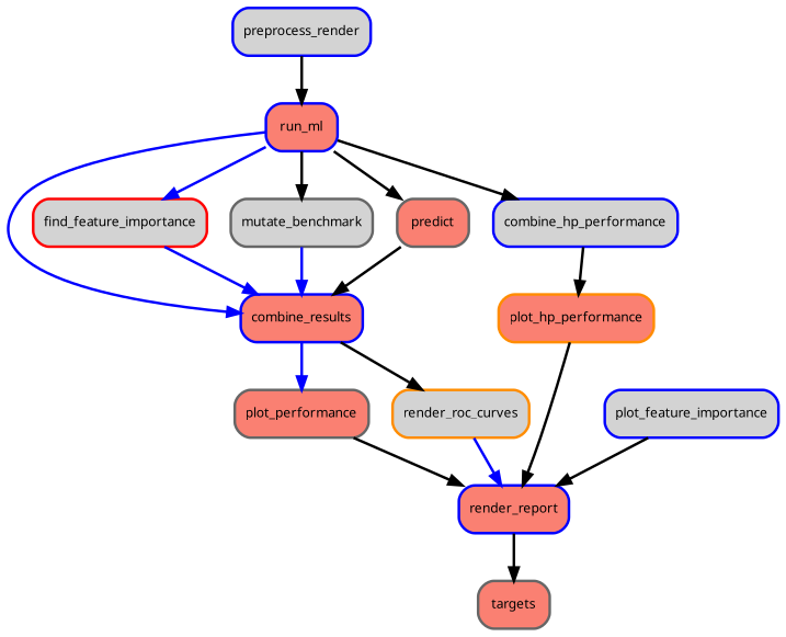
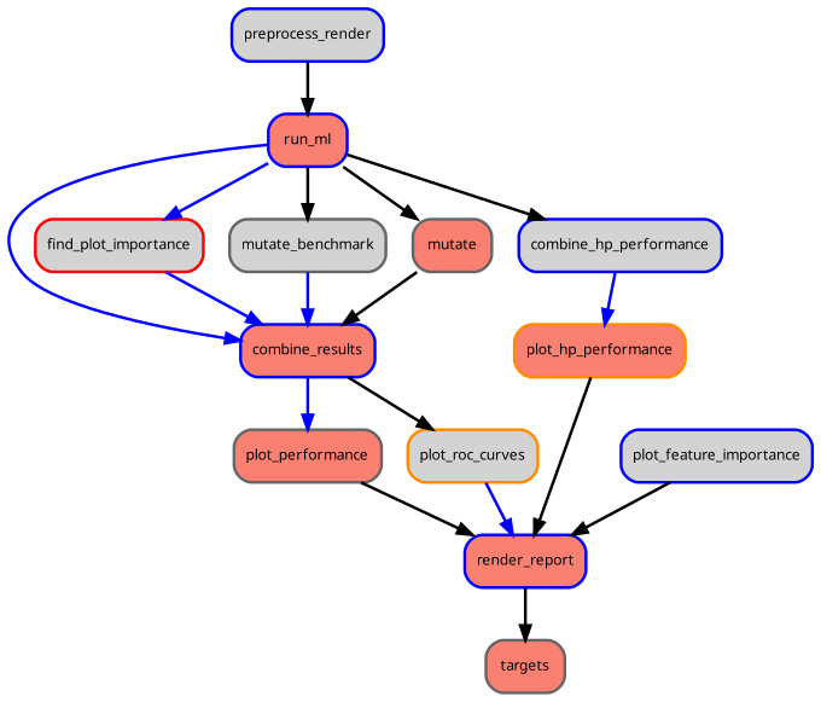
  digraph {
    bgcolor=white
    node [color=blue fillcolor=salmon fontname=sans fontsize=10 penwidth=2 shape=box style="rounded,filled"]
    edge [color=black penwidth=2]
    n1 [color=gray40 label=targets]
    n2 [label=render_report]
    n3 [color=gray40 label=plot_performance]
    n4 [label=combine_results]
-   n5 [color=darkorange fillcolor=lightgrey label=render_roc_curves]
+   n5 [color=darkorange fillcolor=lightgrey label=plot_roc_curves]
    n6 [fillcolor=lightgrey label=plot_feature_importance]
    n7 [label=run_ml]
-   n8 [color=red fillcolor=lightgrey label=find_feature_importance]
+   n8 [color=red fillcolor=lightgrey label=find_plot_importance]
    n9 [fillcolor=lightgrey label=combine_hp_performance]
    n10 [color=gray40 fillcolor=lightgrey label=mutate_benchmark]
-   n11 [color=gray40 label=predict]
+   n11 [color=gray40 label=mutate]
    n12 [color=darkorange label=plot_hp_performance]
    n13 [fillcolor=lightgrey label=preprocess_render]
    n2 -> n1
    n3 -> n2
    n4 -> n3 [color=blue]
    n4 -> n5
    n5 -> n2 [color=blue]
    n6 -> n2
    n7 -> n4 [color=blue]
    n7 -> n8 [color=blue]
    n7 -> n9
    n7 -> n10
    n7 -> n11
    n8 -> n4 [color=blue]
-   n9 -> n12
+   n9 -> n12 [color=blue]
    n10 -> n4 [color=blue]
    n11 -> n4
    n12 -> n2
    n13 -> n7
  }
